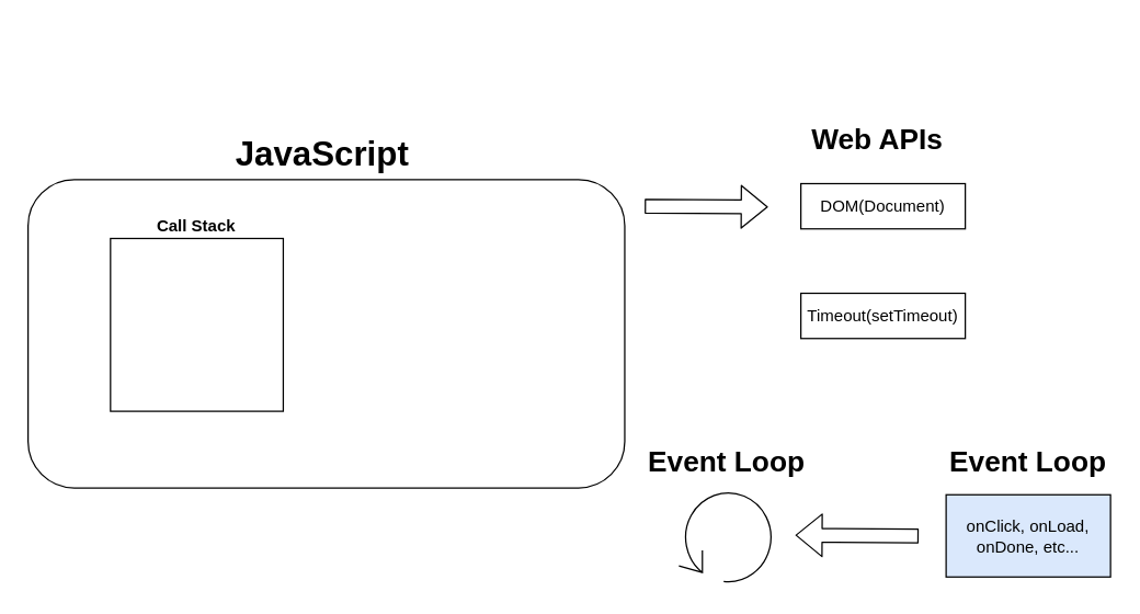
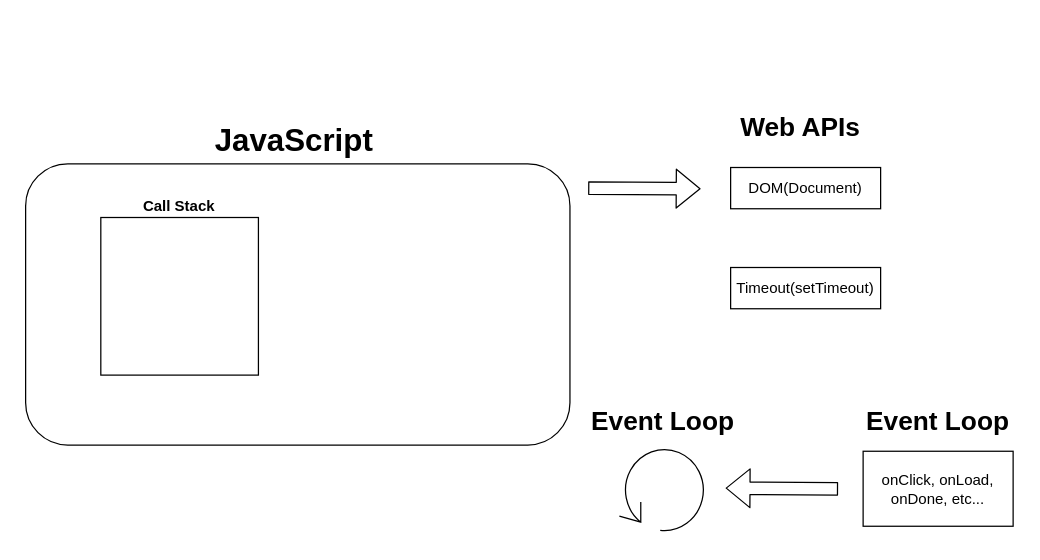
  <mxCell id="0" />
  <mxCell id="1" parent="0" />
  <mxCell id="2" value="" style="group" vertex="1" connectable="0" parent="1"><mxGeometry x="20" y="20.5" width="440" height="335" as="geometry" /></mxCell>
  <mxCell id="3" value="&lt;b&gt;&lt;font style=&quot;font-size: 25px&quot;&gt;JavaScript&lt;/font&gt;&lt;/b&gt;" style="text;html=1;strokeColor=none;fillColor=none;align=center;verticalAlign=middle;whiteSpace=wrap;rounded=0;" vertex="1" parent="2"><mxGeometry x="105.217" y="50" width="220" height="80" as="geometry" /></mxCell>
  <mxCell id="4" value="" style="rounded=1;whiteSpace=wrap;html=1;" vertex="1" parent="2"><mxGeometry y="110" width="435.464" height="225" as="geometry" /></mxCell>
  <mxCell id="5" value="&lt;b&gt;Call Stack&lt;br&gt;&lt;/b&gt;" style="whiteSpace=wrap;html=1;aspect=fixed;labelPosition=center;verticalLabelPosition=top;align=center;verticalAlign=bottom;" vertex="1" parent="2"><mxGeometry x="60.15" y="153" width="126.087" height="126.087" as="geometry" /></mxCell>
  <mxCell id="6" value="" style="shape=flexArrow;endArrow=classic;html=1;" edge="1" parent="1"><mxGeometry width="50" height="50" relative="1" as="geometry"><mxPoint x="470" y="150" as="sourcePoint" /><mxPoint x="560" y="150.5" as="targetPoint" /></mxGeometry></mxCell>
  <mxCell id="7" value="&lt;b&gt;&lt;font style=&quot;font-size: 21px&quot;&gt;Web APIs&lt;/font&gt;&lt;/b&gt;" style="text;html=1;strokeColor=none;fillColor=none;align=center;verticalAlign=middle;whiteSpace=wrap;rounded=0;" vertex="1" parent="1"><mxGeometry x="590" y="90.5" width="100" height="20" as="geometry" /></mxCell>
  <mxCell id="8" value="DOM(Document)" style="rounded=0;whiteSpace=wrap;html=1;" vertex="1" parent="1"><mxGeometry x="584" y="133.5" width="120" height="33" as="geometry" /></mxCell>
  <mxCell id="9" value="Timeout(setTimeout)" style="rounded=0;whiteSpace=wrap;html=1;" vertex="1" parent="1"><mxGeometry x="584" y="213.5" width="120" height="33" as="geometry" /></mxCell>
  <mxCell id="10" value="&lt;b&gt;&lt;font style=&quot;font-size: 21px&quot;&gt;Event Loop&lt;/font&gt;&lt;/b&gt;" style="text;html=1;strokeColor=none;fillColor=none;align=center;verticalAlign=middle;whiteSpace=wrap;rounded=0;" vertex="1" parent="1"><mxGeometry x="470" y="310.5" width="120" height="50" as="geometry" /></mxCell>
  <mxCell id="11" value="" style="shape=mxgraph.bpmn.loop;html=1;outlineConnect=0;" vertex="1" parent="1"><mxGeometry x="495" y="355.5" width="70" height="70" as="geometry" /></mxCell>
  <mxCell id="12" value="" style="shape=flexArrow;endArrow=classic;html=1;" edge="1" parent="1"><mxGeometry width="50" height="50" relative="1" as="geometry"><mxPoint x="670" y="390.5" as="sourcePoint" /><mxPoint x="580" y="390" as="targetPoint" /></mxGeometry></mxCell>
  <mxCell id="13" value="&lt;b&gt;&lt;font style=&quot;font-size: 21px&quot;&gt;Event Loop&lt;/font&gt;&lt;/b&gt;" style="text;html=1;strokeColor=none;fillColor=none;align=center;verticalAlign=middle;whiteSpace=wrap;rounded=0;" vertex="1" parent="1"><mxGeometry x="690" y="310.5" width="120" height="50" as="geometry" /></mxCell>
- <mxCell id="14" value="onClick, onLoad, onDone, etc..." style="rounded=0;whiteSpace=wrap;html=1;fillColor=#dae8fc;" vertex="1" parent="1"><mxGeometry x="690" y="360.5" width="120" height="60" as="geometry" /></mxCell>
+ <mxCell id="14" value="onClick, onLoad, onDone, etc..." style="rounded=0;whiteSpace=wrap;html=1;" vertex="1" parent="1"><mxGeometry x="690" y="360.5" width="120" height="60" as="geometry" /></mxCell>
